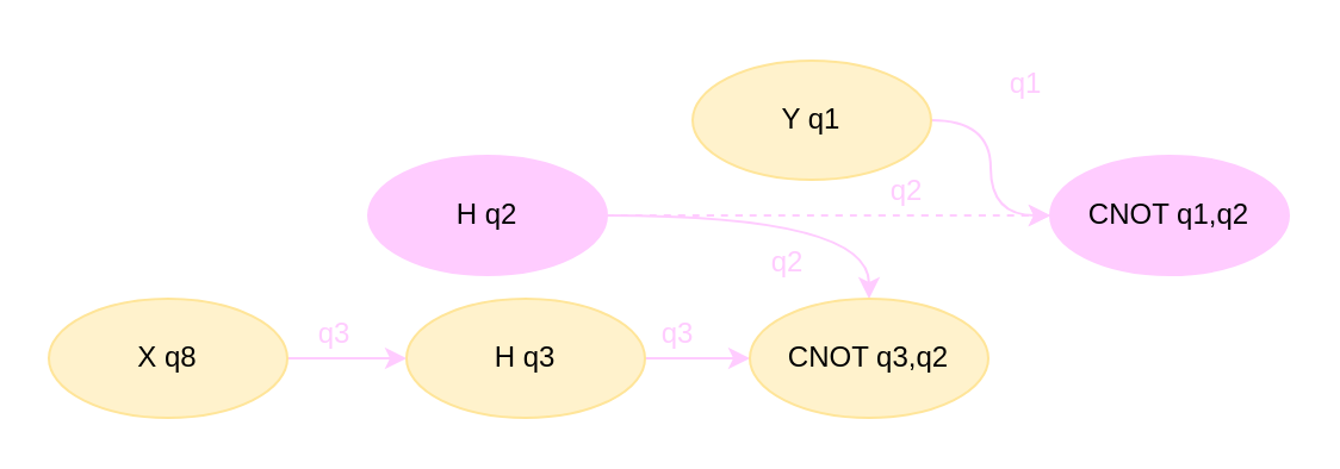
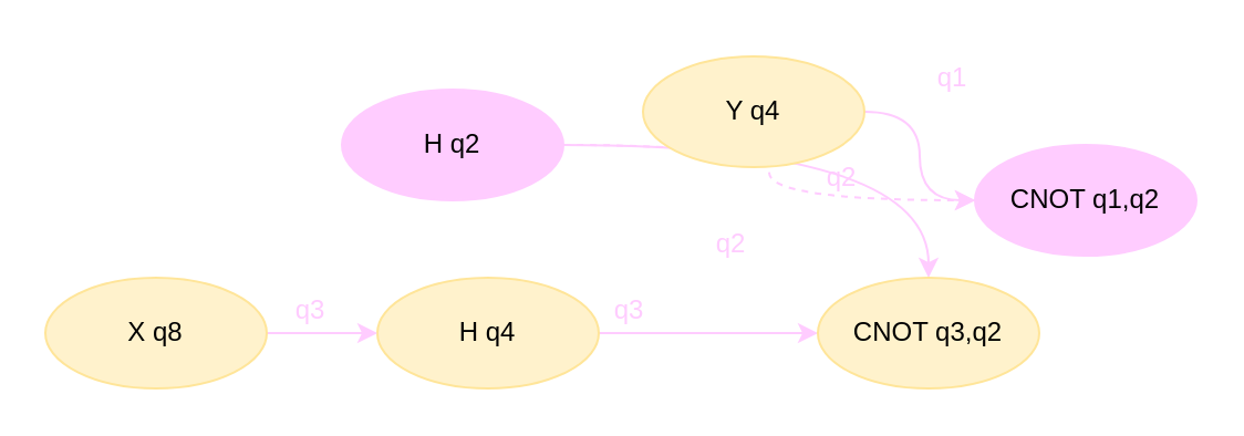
  <mxCell id="0" />
  <mxCell id="1" parent="0" />
  <mxCell id="2" value="q3" style="text;html=1;strokeColor=none;fillColor=none;align=center;verticalAlign=middle;whiteSpace=wrap;rounded=0;fontColor=#FFCCFF;" vertex="1" parent="1"><mxGeometry x="254" y="125" width="60" height="30" as="geometry" /></mxCell>
  <mxCell id="3" value="q3" style="text;html=1;strokeColor=none;fillColor=none;align=center;verticalAlign=middle;whiteSpace=wrap;rounded=0;fontColor=#FFCCFF;" vertex="1" parent="1"><mxGeometry x="110" y="125" width="60" height="30" as="geometry" /></mxCell>
  <mxCell id="4" value="q2" style="text;html=1;strokeColor=none;fillColor=none;align=center;verticalAlign=middle;whiteSpace=wrap;rounded=0;fontColor=#FFCCFF;" vertex="1" parent="1"><mxGeometry x="350" y="65" width="60" height="30" as="geometry" /></mxCell>
  <mxCell id="5" style="edgeStyle=orthogonalEdgeStyle;orthogonalLoop=1;jettySize=auto;html=1;exitX=1;exitY=0.5;exitDx=0;exitDy=0;entryX=0;entryY=0.5;entryDx=0;entryDy=0;curved=1;strokeColor=#FFCCFF;dashed=1;" edge="1" parent="1" source="7" target="8"><mxGeometry relative="1" as="geometry" /></mxCell>
  <mxCell id="6" style="edgeStyle=orthogonalEdgeStyle;orthogonalLoop=1;jettySize=auto;html=1;exitX=1;exitY=0.5;exitDx=0;exitDy=0;entryX=0.5;entryY=0;entryDx=0;entryDy=0;curved=1;strokeColor=#FFCCFF;" edge="1" parent="1" source="7" target="15"><mxGeometry relative="1" as="geometry" /></mxCell>
- <mxCell id="7" value="H q2" style="ellipse;whiteSpace=wrap;html=1;strokeColor=#FFCCFF;fillColor=#FFCCFF;" vertex="1" parent="1"><mxGeometry x="154" y="65" width="100" height="50" as="geometry" /></mxCell>
+ <mxCell id="7" value="H q2" style="ellipse;whiteSpace=wrap;html=1;strokeColor=#FFCCFF;fillColor=#FFCCFF;" vertex="1" parent="1"><mxGeometry x="154" y="40" width="100" height="50" as="geometry" /></mxCell>
  <mxCell id="8" value="CNOT q1,q2" style="ellipse;whiteSpace=wrap;html=1;strokeColor=#FFCCFF;fillColor=#FFCCFF;" vertex="1" parent="1"><mxGeometry x="440" y="65" width="100" height="50" as="geometry" /></mxCell>
  <mxCell id="9" style="edgeStyle=orthogonalEdgeStyle;orthogonalLoop=1;jettySize=auto;html=1;exitX=1;exitY=0.5;exitDx=0;exitDy=0;entryX=0;entryY=0.5;entryDx=0;entryDy=0;curved=1;strokeColor=#FFCCFF;" edge="1" parent="1" source="10" target="8"><mxGeometry relative="1" as="geometry" /></mxCell>
- <mxCell id="10" value="Y q1" style="ellipse;whiteSpace=wrap;html=1;strokeColor=#FFE599;fillColor=#FFF2CC;" vertex="1" parent="1"><mxGeometry x="290" y="25" width="100" height="50" as="geometry" /></mxCell>
+ <mxCell id="10" value="Y q4" style="ellipse;whiteSpace=wrap;html=1;strokeColor=#FFE599;fillColor=#FFF2CC;" vertex="1" parent="1"><mxGeometry x="290" y="25" width="100" height="50" as="geometry" /></mxCell>
  <mxCell id="11" style="edgeStyle=orthogonalEdgeStyle;rounded=1;orthogonalLoop=1;jettySize=auto;html=1;exitX=1;exitY=0.5;exitDx=0;exitDy=0;entryX=0;entryY=0.5;entryDx=0;entryDy=0;strokeColor=#FFCCFF;" edge="1" parent="1" source="12" target="15"><mxGeometry relative="1" as="geometry" /></mxCell>
- <mxCell id="12" value="H q3" style="ellipse;whiteSpace=wrap;html=1;strokeColor=#FFE599;fillColor=#FFF2CC;" vertex="1" parent="1"><mxGeometry x="170" y="125" width="100" height="50" as="geometry" /></mxCell>
+ <mxCell id="12" value="H q4" style="ellipse;whiteSpace=wrap;html=1;strokeColor=#FFE599;fillColor=#FFF2CC;" vertex="1" parent="1"><mxGeometry x="170" y="125" width="100" height="50" as="geometry" /></mxCell>
  <mxCell id="13" style="edgeStyle=orthogonalEdgeStyle;rounded=1;orthogonalLoop=1;jettySize=auto;html=1;exitX=1;exitY=0.5;exitDx=0;exitDy=0;entryX=0;entryY=0.5;entryDx=0;entryDy=0;strokeColor=#FFCCFF;" edge="1" parent="1" source="14" target="12"><mxGeometry relative="1" as="geometry" /></mxCell>
  <mxCell id="14" value="X q8" style="ellipse;whiteSpace=wrap;html=1;strokeColor=#FFE599;fillColor=#FFF2CC;" vertex="1" parent="1"><mxGeometry x="20" y="125" width="100" height="50" as="geometry" /></mxCell>
- <mxCell id="15" value="CNOT q3,q2" style="ellipse;whiteSpace=wrap;html=1;strokeColor=#FFE599;fillColor=#FFF2CC;" vertex="1" parent="1"><mxGeometry x="314" y="125" width="100" height="50" as="geometry" /></mxCell>
+ <mxCell id="15" value="CNOT q3,q2" style="ellipse;whiteSpace=wrap;html=1;strokeColor=#FFE599;fillColor=#FFF2CC;" vertex="1" parent="1"><mxGeometry x="369" y="125" width="100" height="50" as="geometry" /></mxCell>
  <mxCell id="16" value="q1" style="text;html=1;strokeColor=none;fillColor=none;align=center;verticalAlign=middle;whiteSpace=wrap;rounded=0;fontColor=#FFCCFF;" vertex="1" parent="1"><mxGeometry x="400" y="20" width="60" height="30" as="geometry" /></mxCell>
  <mxCell id="17" value="q2" style="text;html=1;strokeColor=none;fillColor=none;align=center;verticalAlign=middle;whiteSpace=wrap;rounded=0;fontColor=#FFCCFF;" vertex="1" parent="1"><mxGeometry x="300" y="95" width="60" height="30" as="geometry" /></mxCell>
